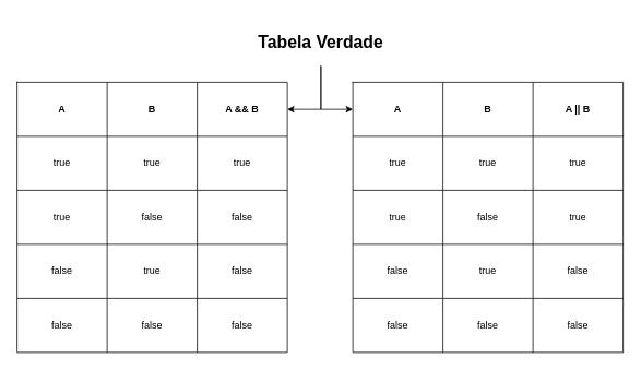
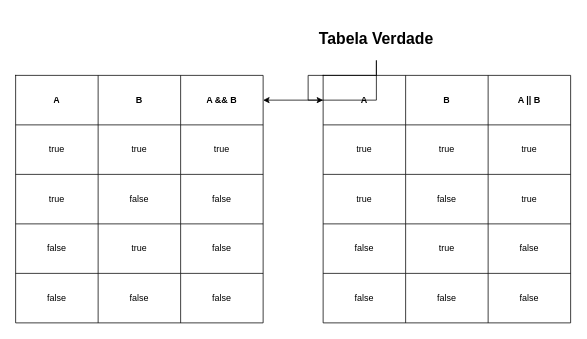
  <mxCell id="0" />
  <mxCell id="1" parent="0" />
  <mxCell id="2" value="" style="shape=table;startSize=0;container=1;collapsible=0;childLayout=tableLayout;" vertex="1" parent="1"><mxGeometry x="20" y="100" width="330" height="330" as="geometry" /></mxCell>
  <mxCell id="3" value="" style="shape=tableRow;horizontal=0;startSize=0;swimlaneHead=0;swimlaneBody=0;strokeColor=inherit;top=0;left=0;bottom=0;right=0;collapsible=0;dropTarget=0;fillColor=none;points=[[0,0.5],[1,0.5]];portConstraint=eastwest;" vertex="1" parent="2"><mxGeometry width="330" height="66" as="geometry" /></mxCell>
  <mxCell id="4" value="A" style="shape=partialRectangle;html=1;whiteSpace=wrap;connectable=0;strokeColor=inherit;overflow=hidden;fillColor=none;top=0;left=0;bottom=0;right=0;pointerEvents=1;fontStyle=1" vertex="1" parent="3"><mxGeometry width="110" height="66" as="geometry"><mxRectangle width="110" height="66" as="alternateBounds" /></mxGeometry></mxCell>
  <mxCell id="5" value="B" style="shape=partialRectangle;html=1;whiteSpace=wrap;connectable=0;strokeColor=inherit;overflow=hidden;fillColor=none;top=0;left=0;bottom=0;right=0;pointerEvents=1;fontStyle=1" vertex="1" parent="3"><mxGeometry x="110" width="110" height="66" as="geometry"><mxRectangle width="110" height="66" as="alternateBounds" /></mxGeometry></mxCell>
  <mxCell id="6" value="A &amp;amp;&amp;amp; B" style="shape=partialRectangle;html=1;whiteSpace=wrap;connectable=0;strokeColor=inherit;overflow=hidden;fillColor=none;top=0;left=0;bottom=0;right=0;pointerEvents=1;fontStyle=1" vertex="1" parent="3"><mxGeometry x="220" width="110" height="66" as="geometry"><mxRectangle width="110" height="66" as="alternateBounds" /></mxGeometry></mxCell>
  <mxCell id="7" value="" style="shape=tableRow;horizontal=0;startSize=0;swimlaneHead=0;swimlaneBody=0;strokeColor=inherit;top=0;left=0;bottom=0;right=0;collapsible=0;dropTarget=0;fillColor=none;points=[[0,0.5],[1,0.5]];portConstraint=eastwest;" vertex="1" parent="2"><mxGeometry y="66" width="330" height="66" as="geometry" /></mxCell>
  <mxCell id="8" value="true" style="shape=partialRectangle;html=1;whiteSpace=wrap;connectable=0;strokeColor=inherit;overflow=hidden;fillColor=none;top=0;left=0;bottom=0;right=0;pointerEvents=1;" vertex="1" parent="7"><mxGeometry width="110" height="66" as="geometry"><mxRectangle width="110" height="66" as="alternateBounds" /></mxGeometry></mxCell>
  <mxCell id="9" value="true" style="shape=partialRectangle;html=1;whiteSpace=wrap;connectable=0;strokeColor=inherit;overflow=hidden;fillColor=none;top=0;left=0;bottom=0;right=0;pointerEvents=1;" vertex="1" parent="7"><mxGeometry x="110" width="110" height="66" as="geometry"><mxRectangle width="110" height="66" as="alternateBounds" /></mxGeometry></mxCell>
  <mxCell id="10" value="true" style="shape=partialRectangle;html=1;whiteSpace=wrap;connectable=0;strokeColor=inherit;overflow=hidden;fillColor=none;top=0;left=0;bottom=0;right=0;pointerEvents=1;" vertex="1" parent="7"><mxGeometry x="220" width="110" height="66" as="geometry"><mxRectangle width="110" height="66" as="alternateBounds" /></mxGeometry></mxCell>
  <mxCell id="11" value="" style="shape=tableRow;horizontal=0;startSize=0;swimlaneHead=0;swimlaneBody=0;strokeColor=inherit;top=0;left=0;bottom=0;right=0;collapsible=0;dropTarget=0;fillColor=none;points=[[0,0.5],[1,0.5]];portConstraint=eastwest;" vertex="1" parent="2"><mxGeometry y="132" width="330" height="66" as="geometry" /></mxCell>
  <mxCell id="12" value="true" style="shape=partialRectangle;html=1;whiteSpace=wrap;connectable=0;strokeColor=inherit;overflow=hidden;fillColor=none;top=0;left=0;bottom=0;right=0;pointerEvents=1;" vertex="1" parent="11"><mxGeometry width="110" height="66" as="geometry"><mxRectangle width="110" height="66" as="alternateBounds" /></mxGeometry></mxCell>
  <mxCell id="13" value="false" style="shape=partialRectangle;html=1;whiteSpace=wrap;connectable=0;strokeColor=inherit;overflow=hidden;fillColor=none;top=0;left=0;bottom=0;right=0;pointerEvents=1;" vertex="1" parent="11"><mxGeometry x="110" width="110" height="66" as="geometry"><mxRectangle width="110" height="66" as="alternateBounds" /></mxGeometry></mxCell>
  <mxCell id="14" value="false" style="shape=partialRectangle;html=1;whiteSpace=wrap;connectable=0;strokeColor=inherit;overflow=hidden;fillColor=none;top=0;left=0;bottom=0;right=0;pointerEvents=1;" vertex="1" parent="11"><mxGeometry x="220" width="110" height="66" as="geometry"><mxRectangle width="110" height="66" as="alternateBounds" /></mxGeometry></mxCell>
  <mxCell id="15" value="" style="shape=tableRow;horizontal=0;startSize=0;swimlaneHead=0;swimlaneBody=0;strokeColor=inherit;top=0;left=0;bottom=0;right=0;collapsible=0;dropTarget=0;fillColor=none;points=[[0,0.5],[1,0.5]];portConstraint=eastwest;" vertex="1" parent="2"><mxGeometry y="198" width="330" height="66" as="geometry" /></mxCell>
  <mxCell id="16" value="false" style="shape=partialRectangle;html=1;whiteSpace=wrap;connectable=0;strokeColor=inherit;overflow=hidden;fillColor=none;top=0;left=0;bottom=0;right=0;pointerEvents=1;" vertex="1" parent="15"><mxGeometry width="110" height="66" as="geometry"><mxRectangle width="110" height="66" as="alternateBounds" /></mxGeometry></mxCell>
  <mxCell id="17" value="true" style="shape=partialRectangle;html=1;whiteSpace=wrap;connectable=0;strokeColor=inherit;overflow=hidden;fillColor=none;top=0;left=0;bottom=0;right=0;pointerEvents=1;" vertex="1" parent="15"><mxGeometry x="110" width="110" height="66" as="geometry"><mxRectangle width="110" height="66" as="alternateBounds" /></mxGeometry></mxCell>
  <mxCell id="18" value="false" style="shape=partialRectangle;html=1;whiteSpace=wrap;connectable=0;strokeColor=inherit;overflow=hidden;fillColor=none;top=0;left=0;bottom=0;right=0;pointerEvents=1;" vertex="1" parent="15"><mxGeometry x="220" width="110" height="66" as="geometry"><mxRectangle width="110" height="66" as="alternateBounds" /></mxGeometry></mxCell>
  <mxCell id="19" value="" style="shape=tableRow;horizontal=0;startSize=0;swimlaneHead=0;swimlaneBody=0;strokeColor=inherit;top=0;left=0;bottom=0;right=0;collapsible=0;dropTarget=0;fillColor=none;points=[[0,0.5],[1,0.5]];portConstraint=eastwest;" vertex="1" parent="2"><mxGeometry y="264" width="330" height="66" as="geometry" /></mxCell>
  <mxCell id="20" value="false" style="shape=partialRectangle;html=1;whiteSpace=wrap;connectable=0;strokeColor=inherit;overflow=hidden;fillColor=none;top=0;left=0;bottom=0;right=0;pointerEvents=1;" vertex="1" parent="19"><mxGeometry width="110" height="66" as="geometry"><mxRectangle width="110" height="66" as="alternateBounds" /></mxGeometry></mxCell>
  <mxCell id="21" value="false" style="shape=partialRectangle;html=1;whiteSpace=wrap;connectable=0;strokeColor=inherit;overflow=hidden;fillColor=none;top=0;left=0;bottom=0;right=0;pointerEvents=1;" vertex="1" parent="19"><mxGeometry x="110" width="110" height="66" as="geometry"><mxRectangle width="110" height="66" as="alternateBounds" /></mxGeometry></mxCell>
  <mxCell id="22" value="false" style="shape=partialRectangle;html=1;whiteSpace=wrap;connectable=0;strokeColor=inherit;overflow=hidden;fillColor=none;top=0;left=0;bottom=0;right=0;pointerEvents=1;" vertex="1" parent="19"><mxGeometry x="220" width="110" height="66" as="geometry"><mxRectangle width="110" height="66" as="alternateBounds" /></mxGeometry></mxCell>
  <mxCell id="23" value="" style="shape=table;startSize=0;container=1;collapsible=0;childLayout=tableLayout;" vertex="1" parent="1"><mxGeometry x="430" y="100" width="330" height="330" as="geometry" /></mxCell>
  <mxCell id="24" value="" style="shape=tableRow;horizontal=0;startSize=0;swimlaneHead=0;swimlaneBody=0;strokeColor=inherit;top=0;left=0;bottom=0;right=0;collapsible=0;dropTarget=0;fillColor=none;points=[[0,0.5],[1,0.5]];portConstraint=eastwest;" vertex="1" parent="23"><mxGeometry width="330" height="66" as="geometry" /></mxCell>
  <mxCell id="25" value="A" style="shape=partialRectangle;html=1;whiteSpace=wrap;connectable=0;strokeColor=inherit;overflow=hidden;fillColor=none;top=0;left=0;bottom=0;right=0;pointerEvents=1;fontStyle=1" vertex="1" parent="24"><mxGeometry width="110" height="66" as="geometry"><mxRectangle width="110" height="66" as="alternateBounds" /></mxGeometry></mxCell>
  <mxCell id="26" value="B" style="shape=partialRectangle;html=1;whiteSpace=wrap;connectable=0;strokeColor=inherit;overflow=hidden;fillColor=none;top=0;left=0;bottom=0;right=0;pointerEvents=1;fontStyle=1" vertex="1" parent="24"><mxGeometry x="110" width="110" height="66" as="geometry"><mxRectangle width="110" height="66" as="alternateBounds" /></mxGeometry></mxCell>
  <mxCell id="27" value="A || B" style="shape=partialRectangle;html=1;whiteSpace=wrap;connectable=0;strokeColor=inherit;overflow=hidden;fillColor=none;top=0;left=0;bottom=0;right=0;pointerEvents=1;fontStyle=1" vertex="1" parent="24"><mxGeometry x="220" width="110" height="66" as="geometry"><mxRectangle width="110" height="66" as="alternateBounds" /></mxGeometry></mxCell>
  <mxCell id="28" value="" style="shape=tableRow;horizontal=0;startSize=0;swimlaneHead=0;swimlaneBody=0;strokeColor=inherit;top=0;left=0;bottom=0;right=0;collapsible=0;dropTarget=0;fillColor=none;points=[[0,0.5],[1,0.5]];portConstraint=eastwest;" vertex="1" parent="23"><mxGeometry y="66" width="330" height="66" as="geometry" /></mxCell>
  <mxCell id="29" value="true" style="shape=partialRectangle;html=1;whiteSpace=wrap;connectable=0;strokeColor=inherit;overflow=hidden;fillColor=none;top=0;left=0;bottom=0;right=0;pointerEvents=1;" vertex="1" parent="28"><mxGeometry width="110" height="66" as="geometry"><mxRectangle width="110" height="66" as="alternateBounds" /></mxGeometry></mxCell>
  <mxCell id="30" value="true" style="shape=partialRectangle;html=1;whiteSpace=wrap;connectable=0;strokeColor=inherit;overflow=hidden;fillColor=none;top=0;left=0;bottom=0;right=0;pointerEvents=1;" vertex="1" parent="28"><mxGeometry x="110" width="110" height="66" as="geometry"><mxRectangle width="110" height="66" as="alternateBounds" /></mxGeometry></mxCell>
  <mxCell id="31" value="true" style="shape=partialRectangle;html=1;whiteSpace=wrap;connectable=0;strokeColor=inherit;overflow=hidden;fillColor=none;top=0;left=0;bottom=0;right=0;pointerEvents=1;" vertex="1" parent="28"><mxGeometry x="220" width="110" height="66" as="geometry"><mxRectangle width="110" height="66" as="alternateBounds" /></mxGeometry></mxCell>
  <mxCell id="32" value="" style="shape=tableRow;horizontal=0;startSize=0;swimlaneHead=0;swimlaneBody=0;strokeColor=inherit;top=0;left=0;bottom=0;right=0;collapsible=0;dropTarget=0;fillColor=none;points=[[0,0.5],[1,0.5]];portConstraint=eastwest;" vertex="1" parent="23"><mxGeometry y="132" width="330" height="66" as="geometry" /></mxCell>
  <mxCell id="33" value="true" style="shape=partialRectangle;html=1;whiteSpace=wrap;connectable=0;strokeColor=inherit;overflow=hidden;fillColor=none;top=0;left=0;bottom=0;right=0;pointerEvents=1;" vertex="1" parent="32"><mxGeometry width="110" height="66" as="geometry"><mxRectangle width="110" height="66" as="alternateBounds" /></mxGeometry></mxCell>
  <mxCell id="34" value="false" style="shape=partialRectangle;html=1;whiteSpace=wrap;connectable=0;strokeColor=inherit;overflow=hidden;fillColor=none;top=0;left=0;bottom=0;right=0;pointerEvents=1;" vertex="1" parent="32"><mxGeometry x="110" width="110" height="66" as="geometry"><mxRectangle width="110" height="66" as="alternateBounds" /></mxGeometry></mxCell>
  <mxCell id="35" value="true" style="shape=partialRectangle;html=1;whiteSpace=wrap;connectable=0;strokeColor=inherit;overflow=hidden;fillColor=none;top=0;left=0;bottom=0;right=0;pointerEvents=1;" vertex="1" parent="32"><mxGeometry x="220" width="110" height="66" as="geometry"><mxRectangle width="110" height="66" as="alternateBounds" /></mxGeometry></mxCell>
  <mxCell id="36" value="" style="shape=tableRow;horizontal=0;startSize=0;swimlaneHead=0;swimlaneBody=0;strokeColor=inherit;top=0;left=0;bottom=0;right=0;collapsible=0;dropTarget=0;fillColor=none;points=[[0,0.5],[1,0.5]];portConstraint=eastwest;" vertex="1" parent="23"><mxGeometry y="198" width="330" height="66" as="geometry" /></mxCell>
  <mxCell id="37" value="false" style="shape=partialRectangle;html=1;whiteSpace=wrap;connectable=0;strokeColor=inherit;overflow=hidden;fillColor=none;top=0;left=0;bottom=0;right=0;pointerEvents=1;" vertex="1" parent="36"><mxGeometry width="110" height="66" as="geometry"><mxRectangle width="110" height="66" as="alternateBounds" /></mxGeometry></mxCell>
  <mxCell id="38" value="true" style="shape=partialRectangle;html=1;whiteSpace=wrap;connectable=0;strokeColor=inherit;overflow=hidden;fillColor=none;top=0;left=0;bottom=0;right=0;pointerEvents=1;" vertex="1" parent="36"><mxGeometry x="110" width="110" height="66" as="geometry"><mxRectangle width="110" height="66" as="alternateBounds" /></mxGeometry></mxCell>
  <mxCell id="39" value="false" style="shape=partialRectangle;html=1;whiteSpace=wrap;connectable=0;strokeColor=inherit;overflow=hidden;fillColor=none;top=0;left=0;bottom=0;right=0;pointerEvents=1;" vertex="1" parent="36"><mxGeometry x="220" width="110" height="66" as="geometry"><mxRectangle width="110" height="66" as="alternateBounds" /></mxGeometry></mxCell>
  <mxCell id="40" value="" style="shape=tableRow;horizontal=0;startSize=0;swimlaneHead=0;swimlaneBody=0;strokeColor=inherit;top=0;left=0;bottom=0;right=0;collapsible=0;dropTarget=0;fillColor=none;points=[[0,0.5],[1,0.5]];portConstraint=eastwest;" vertex="1" parent="23"><mxGeometry y="264" width="330" height="66" as="geometry" /></mxCell>
  <mxCell id="41" value="false" style="shape=partialRectangle;html=1;whiteSpace=wrap;connectable=0;strokeColor=inherit;overflow=hidden;fillColor=none;top=0;left=0;bottom=0;right=0;pointerEvents=1;" vertex="1" parent="40"><mxGeometry width="110" height="66" as="geometry"><mxRectangle width="110" height="66" as="alternateBounds" /></mxGeometry></mxCell>
  <mxCell id="42" value="false" style="shape=partialRectangle;html=1;whiteSpace=wrap;connectable=0;strokeColor=inherit;overflow=hidden;fillColor=none;top=0;left=0;bottom=0;right=0;pointerEvents=1;" vertex="1" parent="40"><mxGeometry x="110" width="110" height="66" as="geometry"><mxRectangle width="110" height="66" as="alternateBounds" /></mxGeometry></mxCell>
  <mxCell id="43" value="false" style="shape=partialRectangle;html=1;whiteSpace=wrap;connectable=0;strokeColor=inherit;overflow=hidden;fillColor=none;top=0;left=0;bottom=0;right=0;pointerEvents=1;" vertex="1" parent="40"><mxGeometry x="220" width="110" height="66" as="geometry"><mxRectangle width="110" height="66" as="alternateBounds" /></mxGeometry></mxCell>
  <mxCell id="44" style="edgeStyle=orthogonalEdgeStyle;rounded=0;orthogonalLoop=1;jettySize=auto;html=1;" edge="1" parent="1" source="46" target="3"><mxGeometry relative="1" as="geometry" /></mxCell>
  <mxCell id="45" style="edgeStyle=orthogonalEdgeStyle;rounded=0;orthogonalLoop=1;jettySize=auto;html=1;" edge="1" parent="1" source="46" target="24"><mxGeometry relative="1" as="geometry" /></mxCell>
- <mxCell id="46" value="Tabela Verdade" style="text;strokeColor=none;align=center;fillColor=none;html=1;verticalAlign=middle;whiteSpace=wrap;rounded=0;fontSize=21;fontStyle=1" vertex="1" parent="1"><mxGeometry x="299" y="20" width="184" height="60" as="geometry" /></mxCell>
+ <mxCell id="46" value="Tabela Verdade" style="text;strokeColor=none;align=center;fillColor=none;html=1;verticalAlign=middle;whiteSpace=wrap;rounded=0;fontSize=21;fontStyle=1" vertex="1" parent="1"><mxGeometry x="409" y="20" width="184" height="60" as="geometry" /></mxCell>
